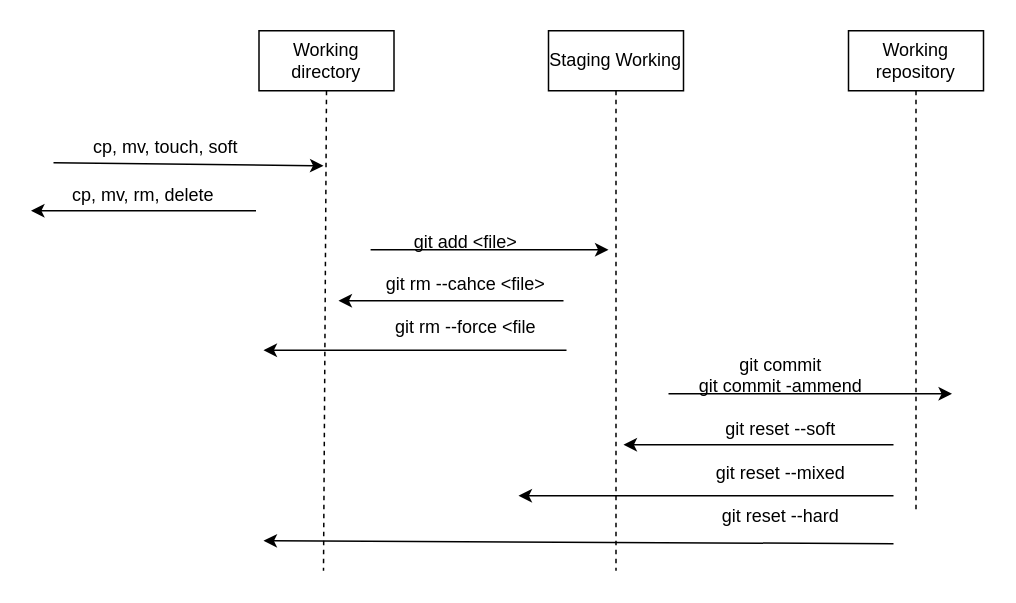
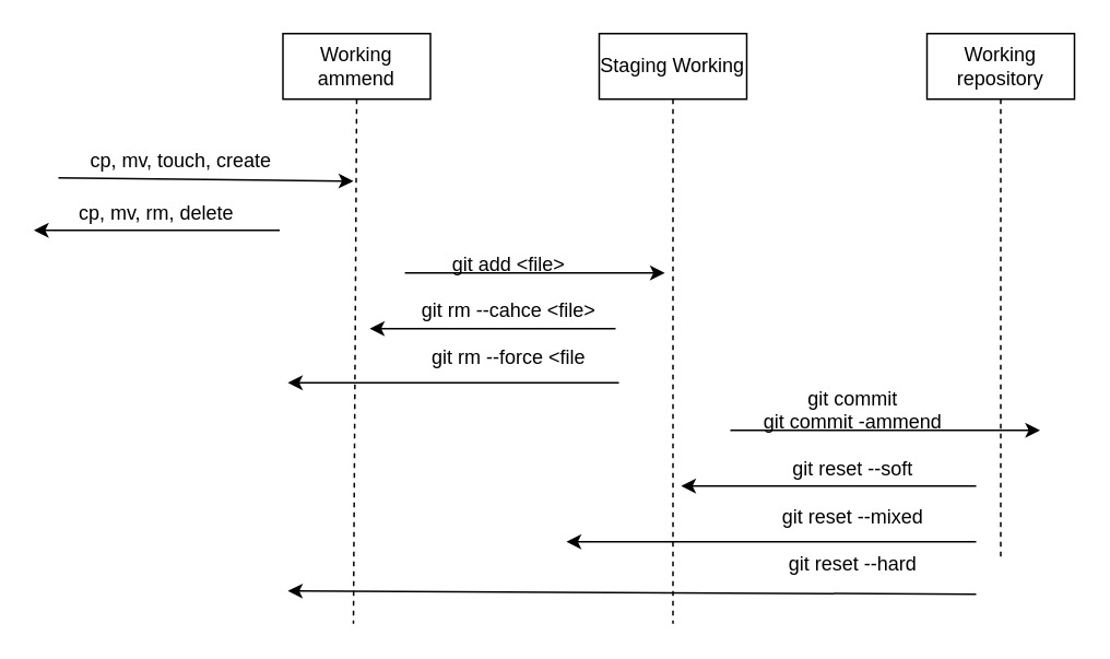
  <mxCell id="0" />
  <mxCell id="1" parent="0" />
- <mxCell id="2" value="Working directory" style="rounded=0;whiteSpace=wrap;html=1;" vertex="1" parent="1"><mxGeometry x="172" y="20" width="90" height="40" as="geometry" /></mxCell>
+ <mxCell id="2" value="Working ammend" style="rounded=0;whiteSpace=wrap;html=1;" vertex="1" parent="1"><mxGeometry x="172" y="20" width="90" height="40" as="geometry" /></mxCell>
  <mxCell id="3" value="Staging Working" style="rounded=0;whiteSpace=wrap;html=1;" vertex="1" parent="1"><mxGeometry x="365" y="20" width="90" height="40" as="geometry" /></mxCell>
  <mxCell id="4" value="Working repository" style="rounded=0;whiteSpace=wrap;html=1;" vertex="1" parent="1"><mxGeometry x="565" y="20" width="90" height="40" as="geometry" /></mxCell>
  <mxCell id="5" value="" style="endArrow=none;dashed=1;html=1;rounded=0;exitX=0.5;exitY=1;exitDx=0;exitDy=0;" edge="1" parent="1" source="4"><mxGeometry width="50" height="50" relative="1" as="geometry"><mxPoint x="665" y="60" as="sourcePoint" /><mxPoint x="610" y="340" as="targetPoint" /></mxGeometry></mxCell>
  <mxCell id="6" value="" style="endArrow=none;dashed=1;html=1;rounded=0;exitX=0.5;exitY=1;exitDx=0;exitDy=0;" edge="1" parent="1" source="3"><mxGeometry width="50" height="50" relative="1" as="geometry"><mxPoint x="445" y="70" as="sourcePoint" /><mxPoint x="410" y="380" as="targetPoint" /></mxGeometry></mxCell>
  <mxCell id="7" value="" style="endArrow=none;dashed=1;html=1;rounded=0;exitX=0.5;exitY=1;exitDx=0;exitDy=0;" edge="1" parent="1" source="2"><mxGeometry width="50" height="50" relative="1" as="geometry"><mxPoint x="385" y="90" as="sourcePoint" /><mxPoint x="215" y="380" as="targetPoint" /></mxGeometry></mxCell>
- <mxCell id="8" value="cp, mv, touch, soft" style="text;html=1;align=center;verticalAlign=middle;whiteSpace=wrap;rounded=0;" vertex="1" parent="1"><mxGeometry x="35" y="88" width="150" height="20" as="geometry" /></mxCell>
+ <mxCell id="8" value="cp, mv, touch, create" style="text;html=1;align=center;verticalAlign=middle;whiteSpace=wrap;rounded=0;" vertex="1" parent="1"><mxGeometry x="35" y="88" width="150" height="20" as="geometry" /></mxCell>
  <mxCell id="9" value="cp, mv, rm, delete" style="text;html=1;align=center;verticalAlign=middle;whiteSpace=wrap;rounded=0;" vertex="1" parent="1"><mxGeometry x="20" y="120" width="150" height="20" as="geometry" /></mxCell>
  <mxCell id="10" value="git add &amp;lt;file&amp;gt;&lt;div&gt;&lt;br&gt;&lt;div&gt;git rm --cahce &amp;lt;file&amp;gt;&lt;/div&gt;&lt;div&gt;&lt;br&gt;&lt;/div&gt;&lt;div&gt;git rm --force &amp;lt;file&lt;/div&gt;&lt;/div&gt;" style="text;html=1;align=center;verticalAlign=middle;whiteSpace=wrap;rounded=0;" vertex="1" parent="1"><mxGeometry x="235" y="174" width="150" height="30" as="geometry" /></mxCell>
  <mxCell id="11" value="git commit&lt;div&gt;git commit -ammend&lt;/div&gt;&lt;div&gt;&lt;br&gt;&lt;/div&gt;&lt;div&gt;git reset --soft&lt;/div&gt;&lt;div&gt;&lt;br&gt;&lt;/div&gt;&lt;div&gt;git reset --mixed&lt;/div&gt;&lt;div&gt;&lt;br&gt;&lt;/div&gt;&lt;div&gt;git reset --hard&lt;/div&gt;" style="text;html=1;align=center;verticalAlign=middle;whiteSpace=wrap;rounded=0;" vertex="1" parent="1"><mxGeometry x="445" y="288" width="150" height="10" as="geometry" /></mxCell>
  <mxCell id="12" value="" style="endArrow=classic;html=1;rounded=0;exitX=0;exitY=1;exitDx=0;exitDy=0;" edge="1" parent="1" source="8"><mxGeometry width="50" height="50" relative="1" as="geometry"><mxPoint x="35" y="230" as="sourcePoint" /><mxPoint x="215" y="110" as="targetPoint" /></mxGeometry></mxCell>
  <mxCell id="13" value="" style="endArrow=classic;html=1;rounded=0;exitX=1;exitY=1;exitDx=0;exitDy=0;entryX=0;entryY=1;entryDx=0;entryDy=0;" edge="1" parent="1" source="9" target="9"><mxGeometry width="50" height="50" relative="1" as="geometry"><mxPoint x="-55" y="123" as="sourcePoint" /><mxPoint x="-15" y="100" as="targetPoint" /></mxGeometry></mxCell>
  <mxCell id="14" value="" style="endArrow=classic;html=1;rounded=0;exitX=0.076;exitY=0;exitDx=0;exitDy=0;exitPerimeter=0;" edge="1" parent="1"><mxGeometry width="50" height="50" relative="1" as="geometry"><mxPoint x="246.4" y="166" as="sourcePoint" /><mxPoint x="405" y="166" as="targetPoint" /></mxGeometry></mxCell>
  <mxCell id="15" value="" style="endArrow=classic;html=1;rounded=0;" edge="1" parent="1"><mxGeometry width="50" height="50" relative="1" as="geometry"><mxPoint x="375" y="200" as="sourcePoint" /><mxPoint x="225" y="200" as="targetPoint" /></mxGeometry></mxCell>
  <mxCell id="16" value="" style="endArrow=classic;html=1;rounded=0;exitX=0.076;exitY=0;exitDx=0;exitDy=0;exitPerimeter=0;" edge="1" parent="1"><mxGeometry width="50" height="50" relative="1" as="geometry"><mxPoint x="445" y="262" as="sourcePoint" /><mxPoint x="634" y="262" as="targetPoint" /></mxGeometry></mxCell>
  <mxCell id="17" value="" style="endArrow=classic;html=1;rounded=0;exitX=1;exitY=1;exitDx=0;exitDy=0;" edge="1" parent="1"><mxGeometry width="50" height="50" relative="1" as="geometry"><mxPoint x="595" y="296" as="sourcePoint" /><mxPoint x="415" y="296" as="targetPoint" /></mxGeometry></mxCell>
  <mxCell id="18" value="" style="endArrow=classic;html=1;rounded=0;" edge="1" parent="1"><mxGeometry width="50" height="50" relative="1" as="geometry"><mxPoint x="377" y="233" as="sourcePoint" /><mxPoint x="175" y="233" as="targetPoint" /></mxGeometry></mxCell>
  <mxCell id="19" value="" style="endArrow=classic;html=1;rounded=0;exitX=1;exitY=1;exitDx=0;exitDy=0;" edge="1" parent="1"><mxGeometry width="50" height="50" relative="1" as="geometry"><mxPoint x="595" y="330" as="sourcePoint" /><mxPoint x="345" y="330" as="targetPoint" /></mxGeometry></mxCell>
  <mxCell id="20" value="" style="endArrow=classic;html=1;rounded=0;exitX=1;exitY=1;exitDx=0;exitDy=0;" edge="1" parent="1"><mxGeometry width="50" height="50" relative="1" as="geometry"><mxPoint x="595" y="362" as="sourcePoint" /><mxPoint x="175" y="360" as="targetPoint" /></mxGeometry></mxCell>
